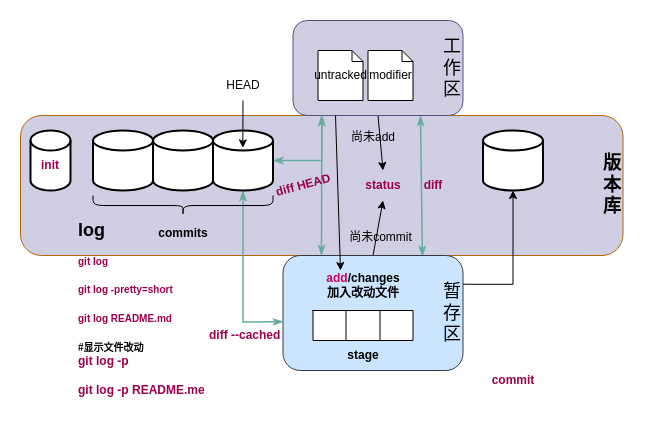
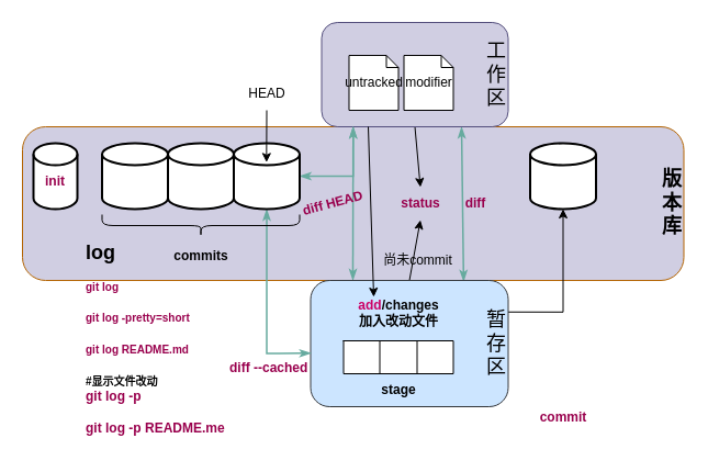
  <mxCell id="0" />
  <mxCell id="1" parent="0" />
  <mxCell id="2" value="&lt;b&gt;&lt;font color=&quot;#000000&quot;&gt;版&lt;br&gt;本&lt;br&gt;库&lt;/font&gt;&lt;/b&gt;" style="rounded=1;whiteSpace=wrap;html=1;fontSize=18;fillColor=#d0cee2;align=right;strokeColor=#b46504;" parent="1" vertex="1"><mxGeometry x="20" y="115" width="602.5" height="140" as="geometry" /></mxCell>
  <mxCell id="3" style="edgeStyle=elbowEdgeStyle;rounded=0;orthogonalLoop=1;jettySize=auto;elbow=vertical;html=1;exitX=0.5;exitY=0;exitDx=0;exitDy=0;fontSize=12;fontColor=#99004D;startArrow=classicThin;startFill=1;endArrow=classicThin;endFill=1;strokeColor=#67AB9F;strokeWidth=1.5;" parent="1" source="2" target="9" edge="1"><mxGeometry relative="1" as="geometry" /></mxCell>
  <mxCell id="4" style="edgeStyle=none;rounded=0;orthogonalLoop=1;jettySize=auto;html=1;exitX=0.5;exitY=1;exitDx=0;exitDy=0;entryX=0.5;entryY=0;entryDx=0;entryDy=0;fontSize=18;fontColor=#000000;" parent="1" source="6" target="25" edge="1"><mxGeometry relative="1" as="geometry" /></mxCell>
  <mxCell id="5" style="edgeStyle=none;rounded=0;orthogonalLoop=1;jettySize=auto;html=1;exitX=0.75;exitY=1;exitDx=0;exitDy=0;entryX=0.667;entryY=1.007;entryDx=0;entryDy=0;entryPerimeter=0;fontSize=12;fontColor=#FFB570;strokeWidth=1.5;startArrow=classicThin;startFill=1;endArrow=classicThin;endFill=1;strokeColor=#67AB9F;" parent="1" source="6" target="2" edge="1"><mxGeometry relative="1" as="geometry" /></mxCell>
  <mxCell id="6" value="工&lt;br&gt;作&lt;br&gt;区&lt;div&gt;&lt;/div&gt;" style="rounded=1;whiteSpace=wrap;html=1;fontSize=18;fillColor=#d0cee2;strokeColor=#56517e;align=right;" parent="1" vertex="1"><mxGeometry x="292.5" y="20" width="170" height="95" as="geometry" /></mxCell>
  <mxCell id="7" style="edgeStyle=none;rounded=0;orthogonalLoop=1;jettySize=auto;html=1;exitX=0.5;exitY=0;exitDx=0;exitDy=0;fontSize=18;fontColor=#000000;entryX=0.5;entryY=1;entryDx=0;entryDy=0;" parent="1" source="9" target="25" edge="1"><mxGeometry relative="1" as="geometry"><mxPoint x="362.5" y="210" as="targetPoint" /></mxGeometry></mxCell>
  <mxCell id="8" style="edgeStyle=orthogonalEdgeStyle;rounded=0;orthogonalLoop=1;jettySize=auto;html=1;exitX=1;exitY=0.25;exitDx=0;exitDy=0;entryX=0.5;entryY=1;entryDx=0;entryDy=0;entryPerimeter=0;fontSize=18;fontColor=#000000;" parent="1" source="9" target="16" edge="1"><mxGeometry relative="1" as="geometry" /></mxCell>
  <mxCell id="9" value="暂&lt;br&gt;存&lt;br&gt;区" style="rounded=1;whiteSpace=wrap;html=1;fontSize=18;fillColor=#cce5ff;strokeColor=#36393d;align=right;" parent="1" vertex="1"><mxGeometry x="282.5" y="255" width="180" height="115" as="geometry" /></mxCell>
  <mxCell id="10" style="edgeStyle=orthogonalEdgeStyle;rounded=0;orthogonalLoop=1;jettySize=auto;html=1;exitX=1;exitY=0.5;exitDx=0;exitDy=0;exitPerimeter=0;entryX=0.5;entryY=0;entryDx=0;entryDy=0;fontSize=12;fontColor=#99004D;startArrow=classicThin;startFill=1;endArrow=classicThin;endFill=1;strokeColor=#67AB9F;strokeWidth=1.5;" parent="1" source="12" target="2" edge="1"><mxGeometry relative="1" as="geometry"><Array as="points"><mxPoint x="321.5" y="160" /></Array></mxGeometry></mxCell>
  <mxCell id="11" style="edgeStyle=orthogonalEdgeStyle;rounded=0;orthogonalLoop=1;jettySize=auto;html=1;exitX=0.5;exitY=1;exitDx=0;exitDy=0;exitPerimeter=0;entryX=0.002;entryY=0.577;entryDx=0;entryDy=0;entryPerimeter=0;fontSize=12;fontColor=#FFB570;startArrow=classicThin;startFill=1;endArrow=classicThin;endFill=1;strokeColor=#67AB9F;strokeWidth=1.5;" parent="1" source="12" target="9" edge="1"><mxGeometry relative="1" as="geometry" /></mxCell>
  <mxCell id="12" value="" style="strokeWidth=2;html=1;shape=mxgraph.flowchart.database;whiteSpace=wrap;" parent="1" vertex="1"><mxGeometry x="212.5" y="130" width="60" height="60" as="geometry" /></mxCell>
  <mxCell id="13" value="" style="shape=curlyBracket;whiteSpace=wrap;html=1;rounded=1;flipH=1;rotation=90;" parent="1" vertex="1"><mxGeometry x="172.5" y="115" width="20" height="180" as="geometry" /></mxCell>
  <mxCell id="14" value="" style="strokeWidth=2;html=1;shape=mxgraph.flowchart.database;whiteSpace=wrap;" parent="1" vertex="1"><mxGeometry x="92.5" y="130" width="60" height="60" as="geometry" /></mxCell>
  <mxCell id="15" value="" style="strokeWidth=2;html=1;shape=mxgraph.flowchart.database;whiteSpace=wrap;" parent="1" vertex="1"><mxGeometry x="152.5" y="130" width="60" height="60" as="geometry" /></mxCell>
  <mxCell id="16" value="" style="strokeWidth=2;html=1;shape=mxgraph.flowchart.database;whiteSpace=wrap;" parent="1" vertex="1"><mxGeometry x="482.5" y="130" width="60" height="60" as="geometry" /></mxCell>
  <mxCell id="17" value="untracked" style="shape=note;size=11;whiteSpace=wrap;html=1;" parent="1" vertex="1"><mxGeometry x="317.5" y="50" width="45" height="50" as="geometry" /></mxCell>
  <mxCell id="18" value="" style="shape=table;startSize=0;container=1;collapsible=0;childLayout=tableLayout;" parent="1" vertex="1"><mxGeometry x="312.5" y="310" width="100" height="30" as="geometry" /></mxCell>
  <mxCell id="19" value="" style="shape=tableRow;horizontal=0;startSize=0;swimlaneHead=0;swimlaneBody=0;top=0;left=0;bottom=0;right=0;collapsible=0;dropTarget=0;fillColor=none;points=[[0,0.5],[1,0.5]];portConstraint=eastwest;" parent="18" vertex="1"><mxGeometry width="100" height="30" as="geometry" /></mxCell>
  <mxCell id="20" value="" style="shape=partialRectangle;html=1;whiteSpace=wrap;connectable=0;overflow=hidden;fillColor=none;top=0;left=0;bottom=0;right=0;pointerEvents=1;" parent="19" vertex="1"><mxGeometry width="33" height="30" as="geometry"><mxRectangle width="33" height="30" as="alternateBounds" /></mxGeometry></mxCell>
  <mxCell id="21" value="" style="shape=partialRectangle;html=1;whiteSpace=wrap;connectable=0;overflow=hidden;fillColor=none;top=0;left=0;bottom=0;right=0;pointerEvents=1;" parent="19" vertex="1"><mxGeometry x="33" width="34" height="30" as="geometry"><mxRectangle width="34" height="30" as="alternateBounds" /></mxGeometry></mxCell>
  <mxCell id="22" value="" style="shape=partialRectangle;html=1;whiteSpace=wrap;connectable=0;overflow=hidden;fillColor=none;top=0;left=0;bottom=0;right=0;pointerEvents=1;" parent="19" vertex="1"><mxGeometry x="67" width="33" height="30" as="geometry"><mxRectangle width="33" height="30" as="alternateBounds" /></mxGeometry></mxCell>
  <mxCell id="23" value="&lt;b&gt;stage&lt;/b&gt;" style="text;html=1;strokeColor=none;fillColor=none;align=center;verticalAlign=middle;whiteSpace=wrap;rounded=0;" parent="1" vertex="1"><mxGeometry x="332.5" y="340" width="60" height="30" as="geometry" /></mxCell>
  <mxCell id="24" value="&lt;b&gt;&lt;font color=&quot;#cc0066&quot;&gt;add&lt;/font&gt;/changes&lt;br&gt;加入改动文件&lt;br&gt;&lt;/b&gt;" style="text;html=1;strokeColor=none;fillColor=none;align=center;verticalAlign=middle;whiteSpace=wrap;rounded=0;" parent="1" vertex="1"><mxGeometry x="317.5" y="270" width="90" height="30" as="geometry" /></mxCell>
  <mxCell id="25" value="&lt;b&gt;&lt;font color=&quot;#99004d&quot;&gt;status&lt;/font&gt;&lt;/b&gt;" style="text;html=1;strokeColor=none;fillColor=none;align=center;verticalAlign=middle;whiteSpace=wrap;rounded=0;" parent="1" vertex="1"><mxGeometry x="352.5" y="170" width="60" height="30" as="geometry" /></mxCell>
  <mxCell id="26" value="&lt;b&gt;&lt;font color=&quot;#000000&quot;&gt;commits&lt;/font&gt;&lt;/b&gt;" style="text;html=1;strokeColor=none;fillColor=none;align=center;verticalAlign=middle;whiteSpace=wrap;rounded=0;fontColor=#99004D;" parent="1" vertex="1"><mxGeometry x="152.5" y="217.5" width="60" height="30" as="geometry" /></mxCell>
  <mxCell id="27" value="&lt;h1 style=&quot;font-size: 18px&quot;&gt;log&lt;/h1&gt;&lt;div&gt;&lt;font size=&quot;1&quot; color=&quot;#99004d&quot;&gt;&lt;b&gt;git log&lt;/b&gt;&lt;/font&gt;&lt;/div&gt;&lt;div&gt;&lt;font size=&quot;1&quot; color=&quot;#99004d&quot;&gt;&lt;b&gt;&lt;br&gt;&lt;/b&gt;&lt;/font&gt;&lt;/div&gt;&lt;div&gt;&lt;font size=&quot;1&quot; color=&quot;#99004d&quot;&gt;&lt;b&gt;git log -pretty=short&lt;/b&gt;&lt;/font&gt;&lt;/div&gt;&lt;div&gt;&lt;font size=&quot;1&quot; color=&quot;#99004d&quot;&gt;&lt;b&gt;&lt;br&gt;&lt;/b&gt;&lt;/font&gt;&lt;/div&gt;&lt;div&gt;&lt;font size=&quot;1&quot; color=&quot;#99004d&quot;&gt;&lt;b&gt;git log README.md&lt;/b&gt;&lt;/font&gt;&lt;/div&gt;&lt;div&gt;&lt;br&gt;&lt;/div&gt;&lt;div&gt;&lt;font size=&quot;1&quot;&gt;&lt;b&gt;#显示文件改动&lt;/b&gt;&lt;/font&gt;&lt;/div&gt;&lt;div&gt;&lt;b&gt;&lt;font color=&quot;#99004d&quot;&gt;git log -p&lt;/font&gt;&lt;/b&gt;&lt;/div&gt;&lt;div&gt;&lt;b&gt;&lt;font color=&quot;#99004d&quot;&gt;&lt;br&gt;&lt;/font&gt;&lt;/b&gt;&lt;/div&gt;&lt;div&gt;&lt;b&gt;&lt;font color=&quot;#99004d&quot;&gt;git log -p README.me&lt;/font&gt;&lt;/b&gt;&lt;/div&gt;" style="text;html=1;strokeColor=none;fillColor=none;spacing=5;spacingTop=-20;whiteSpace=wrap;overflow=hidden;rounded=0;fontColor=#000000;" parent="1" vertex="1"><mxGeometry x="72.5" y="217.5" width="140" height="190" as="geometry" /></mxCell>
  <mxCell id="28" value="modifier" style="shape=note;size=11;whiteSpace=wrap;html=1;" parent="1" vertex="1"><mxGeometry x="367.5" y="50" width="45" height="50" as="geometry" /></mxCell>
  <mxCell id="29" style="edgeStyle=none;rounded=0;orthogonalLoop=1;jettySize=auto;html=1;exitX=0.5;exitY=0;exitDx=0;exitDy=0;fontSize=18;fontColor=#000000;" parent="1" source="2" target="2" edge="1"><mxGeometry relative="1" as="geometry" /></mxCell>
  <mxCell id="30" style="edgeStyle=none;rounded=0;orthogonalLoop=1;jettySize=auto;html=1;exitX=0.25;exitY=1;exitDx=0;exitDy=0;entryX=0.25;entryY=0;entryDx=0;entryDy=0;fontSize=18;fontColor=#000000;" parent="1" source="6" target="24" edge="1"><mxGeometry relative="1" as="geometry" /></mxCell>
  <mxCell id="31" value="&lt;font style=&quot;font-size: 12px&quot;&gt;尚未commit&lt;/font&gt;" style="text;html=1;strokeColor=none;fillColor=none;align=center;verticalAlign=middle;whiteSpace=wrap;rounded=0;fontSize=18;fontColor=#000000;" parent="1" vertex="1"><mxGeometry x="342.5" y="220" width="75" height="30" as="geometry" /></mxCell>
- <mxCell id="32" value="&lt;font style=&quot;font-size: 12px&quot;&gt;尚未add&lt;/font&gt;" style="text;html=1;strokeColor=none;fillColor=none;align=center;verticalAlign=middle;whiteSpace=wrap;rounded=0;fontSize=18;fontColor=#000000;" parent="1" vertex="1"><mxGeometry x="342.5" y="120" width="60" height="30" as="geometry" /></mxCell>
  <mxCell id="33" value="&lt;b&gt;&lt;font color=&quot;#99004d&quot;&gt;commit&lt;/font&gt;&lt;/b&gt;" style="text;html=1;strokeColor=none;fillColor=none;align=center;verticalAlign=middle;whiteSpace=wrap;rounded=0;fontSize=12;fontColor=#000000;" parent="1" vertex="1"><mxGeometry x="482.5" y="365" width="60" height="30" as="geometry" /></mxCell>
  <mxCell id="34" value="diff" style="text;html=1;strokeColor=none;fillColor=none;align=center;verticalAlign=middle;whiteSpace=wrap;rounded=0;fontSize=12;fontColor=#99004D;fontStyle=1" parent="1" vertex="1"><mxGeometry x="402.5" y="170" width="60" height="30" as="geometry" /></mxCell>
  <mxCell id="35" value="diff HEAD" style="text;html=1;strokeColor=none;fillColor=none;align=center;verticalAlign=middle;whiteSpace=wrap;rounded=0;fontSize=12;fontColor=#99004D;fontStyle=1;rotation=-15;" parent="1" vertex="1"><mxGeometry x="272.5" y="170" width="60" height="30" as="geometry" /></mxCell>
  <mxCell id="36" value="&amp;nbsp;diff --cached" style="text;html=1;strokeColor=none;fillColor=none;align=center;verticalAlign=middle;whiteSpace=wrap;rounded=0;fontSize=12;fontColor=#99004D;fontStyle=1" parent="1" vertex="1"><mxGeometry x="197.5" y="320" width="90" height="30" as="geometry" /></mxCell>
  <mxCell id="37" style="edgeStyle=none;rounded=0;orthogonalLoop=1;jettySize=auto;html=1;exitX=0.5;exitY=1;exitDx=0;exitDy=0;entryX=0.497;entryY=0.289;entryDx=0;entryDy=0;entryPerimeter=0;" edge="1" parent="1" source="38" target="12"><mxGeometry relative="1" as="geometry" /></mxCell>
  <mxCell id="38" value="HEAD" style="text;html=1;strokeColor=none;fillColor=none;align=center;verticalAlign=middle;whiteSpace=wrap;rounded=0;" vertex="1" parent="1"><mxGeometry x="212.5" y="70" width="60" height="30" as="geometry" /></mxCell>
  <mxCell id="39" value="" style="strokeWidth=2;html=1;shape=mxgraph.flowchart.database;whiteSpace=wrap;" vertex="1" parent="1"><mxGeometry x="30" y="130" width="40" height="60" as="geometry" /></mxCell>
  <mxCell id="40" value="&lt;b&gt;&lt;font color=&quot;#99004d&quot;&gt;init&lt;/font&gt;&lt;/b&gt;" style="text;html=1;strokeColor=none;fillColor=none;align=center;verticalAlign=middle;whiteSpace=wrap;rounded=0;" vertex="1" parent="1"><mxGeometry x="20" y="150" width="60" height="30" as="geometry" /></mxCell>
